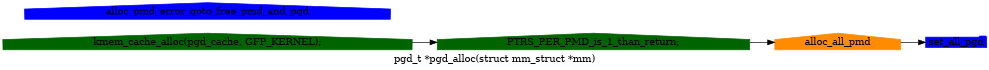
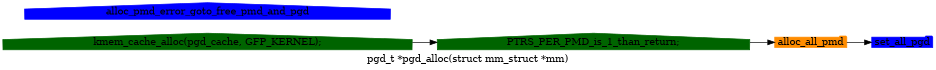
  digraph {
    label="pgd_t *pgd_alloc(struct mm_struct *mm)"
    rankdir=LR
    node [margin="0.05,0.005" shape=house style=filled color=darkgreen]
    edge [style=solid]
    n1 [height=0.1 label="kmem_cache_alloc(pgd_cache, GFP_KERNEL);" width=0.1]
    n2 [height=0.1 label="PTRS_PER_PMD_is_1_than_return;" width=0.1]
-   n3 [height=0.1 label=alloc_all_pmd width=0.1 color=darkorange]
+   n3 [height=0.1 label=alloc_all_pmd shape=folder width=0.1 color=darkorange]
    n4 [height=0.1 label=set_all_pgd shape=folder width=0.1 color=blue]
    alloc_pmd_error_goto_free_pmd_and_pgd [height=0.1 width=0.1 color=blue]
    n1 -> n2
    n2 -> n3
    n3 -> n4
  }
